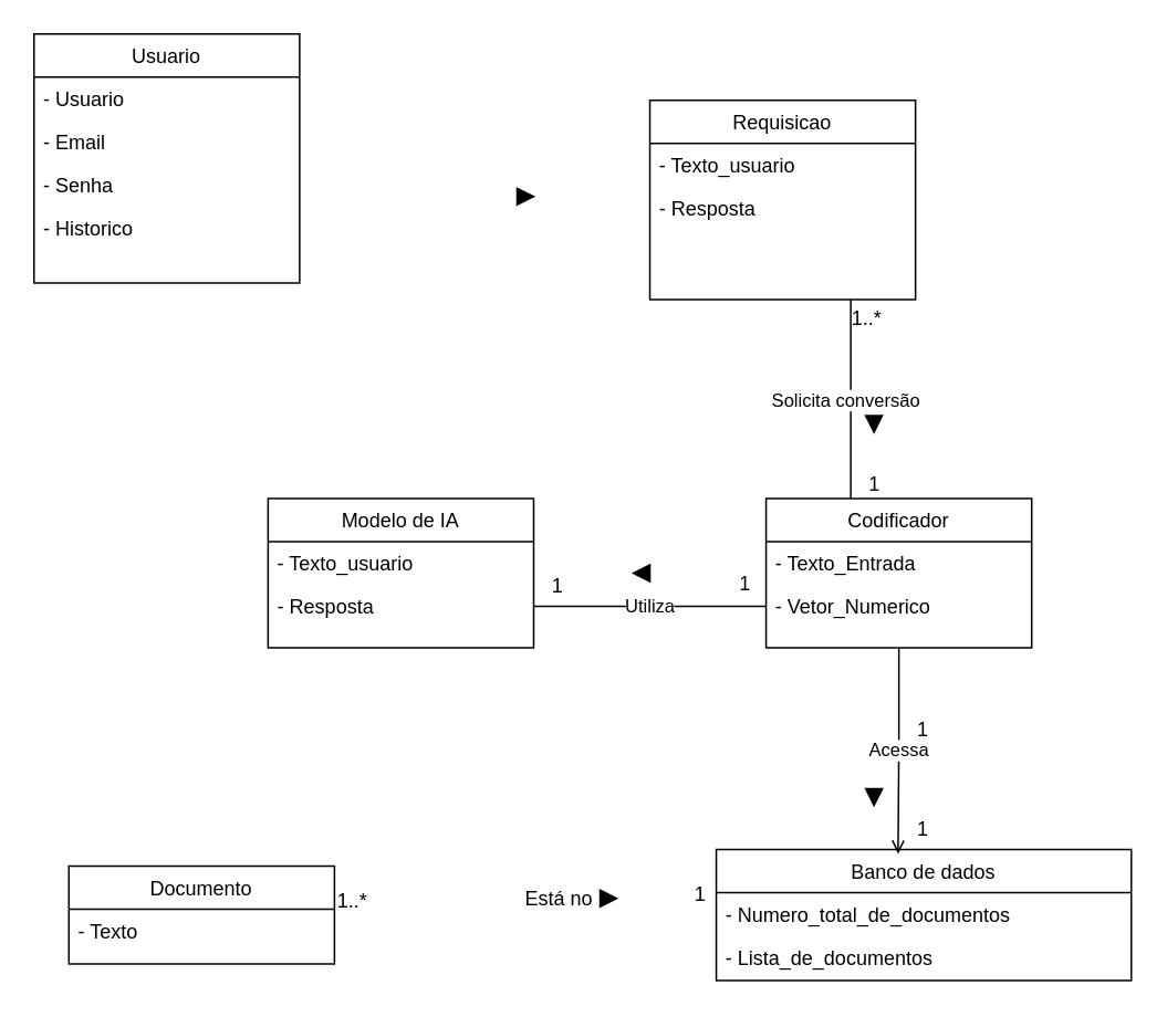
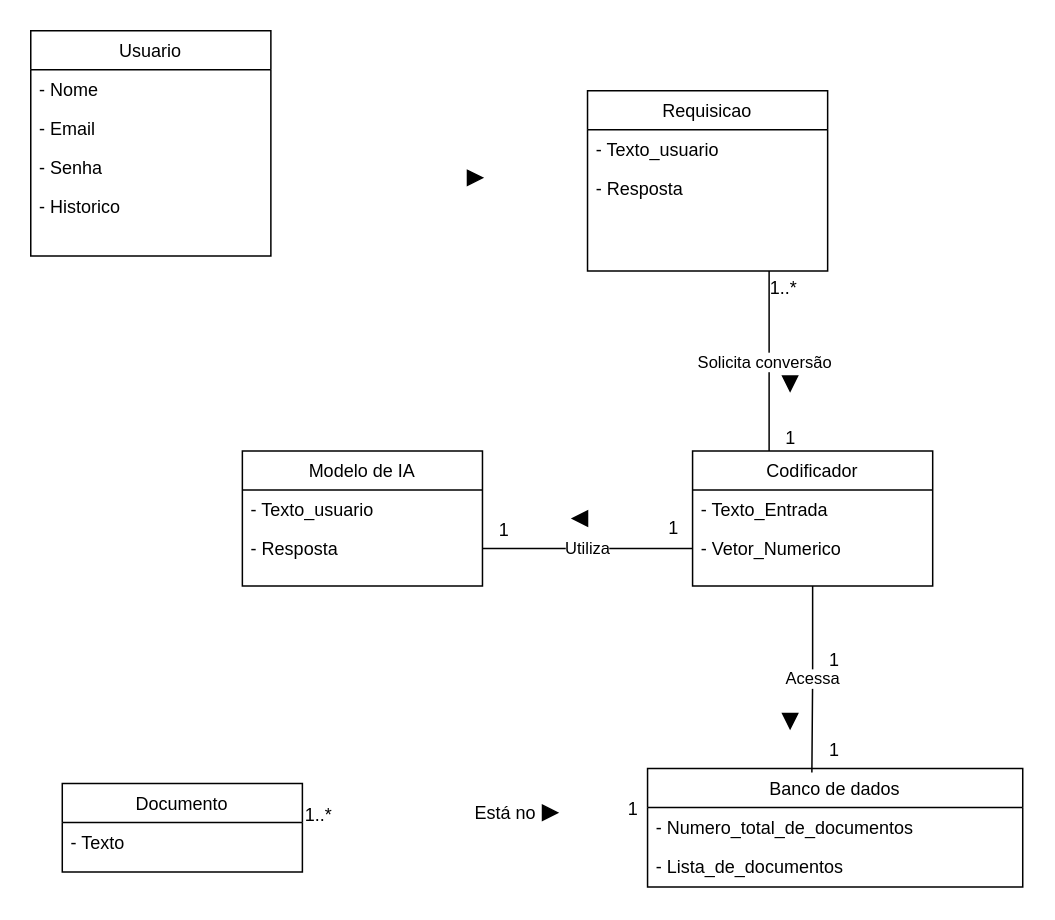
  <mxCell id="0" />
  <mxCell id="1" parent="0" />
  <mxCell id="2" value="Usuario" style="swimlane;fontStyle=0;align=center;verticalAlign=top;childLayout=stackLayout;horizontal=1;startSize=26;horizontalStack=0;resizeParent=1;resizeLast=0;collapsible=1;marginBottom=0;rounded=0;shadow=0;strokeWidth=1;" parent="1" vertex="1"><mxGeometry x="20" y="20" width="160" height="150" as="geometry"><mxRectangle x="230" y="140" width="160" height="26" as="alternateBounds" /></mxGeometry></mxCell>
- <mxCell id="3" value="- Usuario" style="text;align=left;verticalAlign=top;spacingLeft=4;spacingRight=4;overflow=hidden;rotatable=0;points=[[0,0.5],[1,0.5]];portConstraint=eastwest;" parent="2" vertex="1"><mxGeometry y="26" width="160" height="26" as="geometry" /></mxCell>
+ <mxCell id="3" value="- Nome" style="text;align=left;verticalAlign=top;spacingLeft=4;spacingRight=4;overflow=hidden;rotatable=0;points=[[0,0.5],[1,0.5]];portConstraint=eastwest;" parent="2" vertex="1"><mxGeometry y="26" width="160" height="26" as="geometry" /></mxCell>
  <mxCell id="4" value="- Email" style="text;align=left;verticalAlign=top;spacingLeft=4;spacingRight=4;overflow=hidden;rotatable=0;points=[[0,0.5],[1,0.5]];portConstraint=eastwest;rounded=0;shadow=0;html=0;" parent="2" vertex="1"><mxGeometry y="52" width="160" height="26" as="geometry" /></mxCell>
  <mxCell id="5" value="- Senha" style="text;align=left;verticalAlign=top;spacingLeft=4;spacingRight=4;overflow=hidden;rotatable=0;points=[[0,0.5],[1,0.5]];portConstraint=eastwest;rounded=0;shadow=0;html=0;" parent="2" vertex="1"><mxGeometry y="78" width="160" height="26" as="geometry" /></mxCell>
  <mxCell id="6" value="- Historico" style="text;align=left;verticalAlign=top;spacingLeft=4;spacingRight=4;overflow=hidden;rotatable=0;points=[[0,0.5],[1,0.5]];portConstraint=eastwest;rounded=0;shadow=0;html=0;" parent="2" vertex="1"><mxGeometry y="104" width="160" height="26" as="geometry" /></mxCell>
  <mxCell id="7" value="Requisicao" style="swimlane;fontStyle=0;align=center;verticalAlign=top;childLayout=stackLayout;horizontal=1;startSize=26;horizontalStack=0;resizeParent=1;resizeLast=0;collapsible=1;marginBottom=0;rounded=0;shadow=0;strokeWidth=1;" parent="1" vertex="1"><mxGeometry x="391" y="60" width="160" height="120" as="geometry"><mxRectangle x="550" y="140" width="160" height="26" as="alternateBounds" /></mxGeometry></mxCell>
  <mxCell id="8" value="- Texto_usuario" style="text;align=left;verticalAlign=top;spacingLeft=4;spacingRight=4;overflow=hidden;rotatable=0;points=[[0,0.5],[1,0.5]];portConstraint=eastwest;" parent="7" vertex="1"><mxGeometry y="26" width="160" height="26" as="geometry" /></mxCell>
  <mxCell id="9" value="- Resposta" style="text;align=left;verticalAlign=top;spacingLeft=4;spacingRight=4;overflow=hidden;rotatable=0;points=[[0,0.5],[1,0.5]];portConstraint=eastwest;rounded=0;shadow=0;html=0;" parent="7" vertex="1"><mxGeometry y="52" width="160" height="26" as="geometry" /></mxCell>
  <mxCell id="10" value="" style="triangle;whiteSpace=wrap;html=1;fillColor=#000000;" parent="1" vertex="1"><mxGeometry x="311" y="113" width="10" height="10" as="geometry" /></mxCell>
  <mxCell id="11" value="Documento" style="swimlane;fontStyle=0;align=center;verticalAlign=top;childLayout=stackLayout;horizontal=1;startSize=26;horizontalStack=0;resizeParent=1;resizeLast=0;collapsible=1;marginBottom=0;rounded=0;shadow=0;strokeWidth=1;" parent="1" vertex="1"><mxGeometry x="41" y="521.5" width="160" height="59" as="geometry"><mxRectangle x="550" y="140" width="160" height="26" as="alternateBounds" /></mxGeometry></mxCell>
  <mxCell id="12" value="- Texto" style="text;align=left;verticalAlign=top;spacingLeft=4;spacingRight=4;overflow=hidden;rotatable=0;points=[[0,0.5],[1,0.5]];portConstraint=eastwest;" parent="11" vertex="1"><mxGeometry y="26" width="160" height="26" as="geometry" /></mxCell>
  <mxCell id="13" value="Banco de dados" style="swimlane;fontStyle=0;align=center;verticalAlign=top;childLayout=stackLayout;horizontal=1;startSize=26;horizontalStack=0;resizeParent=1;resizeLast=0;collapsible=1;marginBottom=0;rounded=0;shadow=0;strokeWidth=1;" parent="1" vertex="1"><mxGeometry x="431" y="511.5" width="250" height="79" as="geometry"><mxRectangle x="550" y="140" width="160" height="26" as="alternateBounds" /></mxGeometry></mxCell>
  <mxCell id="14" value="- Numero_total_de_documentos " style="text;align=left;verticalAlign=top;spacingLeft=4;spacingRight=4;overflow=hidden;rotatable=0;points=[[0,0.5],[1,0.5]];portConstraint=eastwest;" parent="13" vertex="1"><mxGeometry y="26" width="250" height="26" as="geometry" /></mxCell>
  <mxCell id="15" value="- Lista_de_documentos" style="text;align=left;verticalAlign=top;spacingLeft=4;spacingRight=4;overflow=hidden;rotatable=0;points=[[0,0.5],[1,0.5]];portConstraint=eastwest;rounded=0;shadow=0;html=0;" parent="13" vertex="1"><mxGeometry y="52" width="250" height="26" as="geometry" /></mxCell>
  <mxCell id="16" value="Está no" style="text;html=1;resizable=0;points=[];;align=center;verticalAlign=middle;labelBackgroundColor=none;rounded=0;shadow=0;strokeWidth=1;fontSize=12;" parent="1" vertex="1" connectable="0"><mxGeometry x="335" y="541" as="geometry" /></mxCell>
  <mxCell id="17" value="" style="triangle;whiteSpace=wrap;html=1;fillColor=#000000;direction=east;" parent="1" vertex="1"><mxGeometry x="361" y="536" width="10" height="10" as="geometry" /></mxCell>
  <mxCell id="18" value="Modelo de IA" style="swimlane;fontStyle=0;align=center;verticalAlign=top;childLayout=stackLayout;horizontal=1;startSize=26;horizontalStack=0;resizeParent=1;resizeLast=0;collapsible=1;marginBottom=0;rounded=0;shadow=0;strokeWidth=1;" parent="1" vertex="1"><mxGeometry x="161" y="300" width="160" height="90" as="geometry"><mxRectangle x="550" y="140" width="160" height="26" as="alternateBounds" /></mxGeometry></mxCell>
  <mxCell id="19" value="- Texto_usuario" style="text;align=left;verticalAlign=top;spacingLeft=4;spacingRight=4;overflow=hidden;rotatable=0;points=[[0,0.5],[1,0.5]];portConstraint=eastwest;" parent="18" vertex="1"><mxGeometry y="26" width="160" height="26" as="geometry" /></mxCell>
  <mxCell id="20" value="- Resposta" style="text;align=left;verticalAlign=top;spacingLeft=4;spacingRight=4;overflow=hidden;rotatable=0;points=[[0,0.5],[1,0.5]];portConstraint=eastwest;rounded=0;shadow=0;html=0;" parent="18" vertex="1"><mxGeometry y="52" width="160" height="26" as="geometry" /></mxCell>
  <mxCell id="21" value="1..*" style="resizable=0;align=left;verticalAlign=bottom;labelBackgroundColor=none;fontSize=12;direction=north;" parent="1" connectable="0" vertex="1"><mxGeometry x="201" y="551" as="geometry" /></mxCell>
  <mxCell id="22" value="1" style="resizable=0;align=right;verticalAlign=bottom;labelBackgroundColor=none;fontSize=12;" parent="1" connectable="0" vertex="1"><mxGeometry x="261" y="190" as="geometry"><mxPoint x="165" y="357" as="offset" /></mxGeometry></mxCell>
  <mxCell id="23" value="Codificador" style="swimlane;fontStyle=0;align=center;verticalAlign=top;childLayout=stackLayout;horizontal=1;startSize=26;horizontalStack=0;resizeParent=1;resizeLast=0;collapsible=1;marginBottom=0;rounded=0;shadow=0;strokeWidth=1;" parent="1" vertex="1"><mxGeometry x="461" y="300" width="160" height="90" as="geometry"><mxRectangle x="550" y="140" width="160" height="26" as="alternateBounds" /></mxGeometry></mxCell>
  <mxCell id="24" value="- Texto_Entrada" style="text;align=left;verticalAlign=top;spacingLeft=4;spacingRight=4;overflow=hidden;rotatable=0;points=[[0,0.5],[1,0.5]];portConstraint=eastwest;" parent="23" vertex="1"><mxGeometry y="26" width="160" height="26" as="geometry" /></mxCell>
  <mxCell id="25" value="- Vetor_Numerico" style="text;align=left;verticalAlign=top;spacingLeft=4;spacingRight=4;overflow=hidden;rotatable=0;points=[[0,0.5],[1,0.5]];portConstraint=eastwest;rounded=0;shadow=0;html=0;" parent="23" vertex="1"><mxGeometry y="52" width="160" height="26" as="geometry" /></mxCell>
  <mxCell id="26" value="" style="endArrow=none;shadow=0;strokeWidth=1;rounded=0;curved=0;endFill=0;edgeStyle=elbowEdgeStyle;elbow=vertical;" parent="1" source="7" target="23" edge="1"><mxGeometry x="0.5" y="41" relative="1" as="geometry"><mxPoint x="351" y="250" as="sourcePoint" /><mxPoint x="562" y="250" as="targetPoint" /><mxPoint x="-40" y="32" as="offset" /><Array as="points"><mxPoint x="512" y="250" /></Array></mxGeometry></mxCell>
  <mxCell id="27" value="1..*" style="resizable=0;align=left;verticalAlign=bottom;labelBackgroundColor=none;fontSize=12;" parent="26" connectable="0" vertex="1"><mxGeometry x="-1" relative="1" as="geometry"><mxPoint x="-1" y="20" as="offset" /></mxGeometry></mxCell>
  <mxCell id="28" value="1" style="resizable=0;align=right;verticalAlign=bottom;labelBackgroundColor=none;fontSize=12;" parent="26" connectable="0" vertex="1"><mxGeometry x="1" relative="1" as="geometry"><mxPoint x="19" as="offset" /></mxGeometry></mxCell>
  <mxCell id="29" value="Solicita conversão" style="edgeLabel;html=1;align=center;verticalAlign=middle;resizable=0;points=[];" parent="26" vertex="1" connectable="0"><mxGeometry x="0.007" y="-4" relative="1" as="geometry"><mxPoint as="offset" /></mxGeometry></mxCell>
- <mxCell id="30" value="Acessa" style="edgeStyle=orthogonalEdgeStyle;rounded=0;orthogonalLoop=1;jettySize=auto;html=1;exitX=0.5;exitY=1;exitDx=0;exitDy=0;entryX=0.438;entryY=0.034;entryDx=0;entryDy=0;entryPerimeter=0;endArrow=open;endFill=0;" parent="1" source="23" target="13" edge="1"><mxGeometry relative="1" as="geometry" /></mxCell>
+ <mxCell id="30" value="Acessa" style="edgeStyle=orthogonalEdgeStyle;rounded=0;orthogonalLoop=1;jettySize=auto;html=1;exitX=0.5;exitY=1;exitDx=0;exitDy=0;entryX=0.438;entryY=0.034;entryDx=0;entryDy=0;entryPerimeter=0;endArrow=none;endFill=0;" parent="1" source="23" target="13" edge="1"><mxGeometry relative="1" as="geometry" /></mxCell>
  <mxCell id="31" value="Utiliza" style="edgeStyle=orthogonalEdgeStyle;rounded=0;orthogonalLoop=1;jettySize=auto;html=1;exitX=0;exitY=0.5;exitDx=0;exitDy=0;entryX=1;entryY=0.5;entryDx=0;entryDy=0;endArrow=none;endFill=0;" parent="1" source="25" target="20" edge="1"><mxGeometry relative="1" as="geometry" /></mxCell>
  <mxCell id="32" value="1" style="resizable=0;align=right;verticalAlign=bottom;labelBackgroundColor=none;fontSize=12;" parent="1" connectable="0" vertex="1"><mxGeometry x="521" y="330" as="geometry"><mxPoint x="-181" y="31" as="offset" /></mxGeometry></mxCell>
  <mxCell id="33" value="1" style="resizable=0;align=right;verticalAlign=bottom;labelBackgroundColor=none;fontSize=12;" parent="1" connectable="0" vertex="1"><mxGeometry x="551" y="320" as="geometry"><mxPoint x="-98" y="40" as="offset" /></mxGeometry></mxCell>
  <mxCell id="34" value="1" style="resizable=0;align=right;verticalAlign=bottom;labelBackgroundColor=none;fontSize=12;" parent="1" connectable="0" vertex="1"><mxGeometry x="591" y="340" as="geometry"><mxPoint x="-31" y="108" as="offset" /></mxGeometry></mxCell>
  <mxCell id="35" value="1" style="resizable=0;align=right;verticalAlign=bottom;labelBackgroundColor=none;fontSize=12;" parent="1" connectable="0" vertex="1"><mxGeometry x="551" y="350" as="geometry"><mxPoint x="9" y="158" as="offset" /></mxGeometry></mxCell>
  <mxCell id="36" value="" style="triangle;whiteSpace=wrap;html=1;fillColor=#000000;direction=south;" parent="1" vertex="1"><mxGeometry x="521" y="250" width="10" height="10" as="geometry" /></mxCell>
  <mxCell id="37" value="" style="triangle;whiteSpace=wrap;html=1;fillColor=#000000;rotation=-90;direction=north;" parent="1" vertex="1"><mxGeometry x="381" y="340" width="10" height="10" as="geometry" /></mxCell>
  <mxCell id="38" value="" style="triangle;whiteSpace=wrap;html=1;fillColor=#000000;rotation=90;" parent="1" vertex="1"><mxGeometry x="521" y="475" width="10" height="10" as="geometry" /></mxCell>
